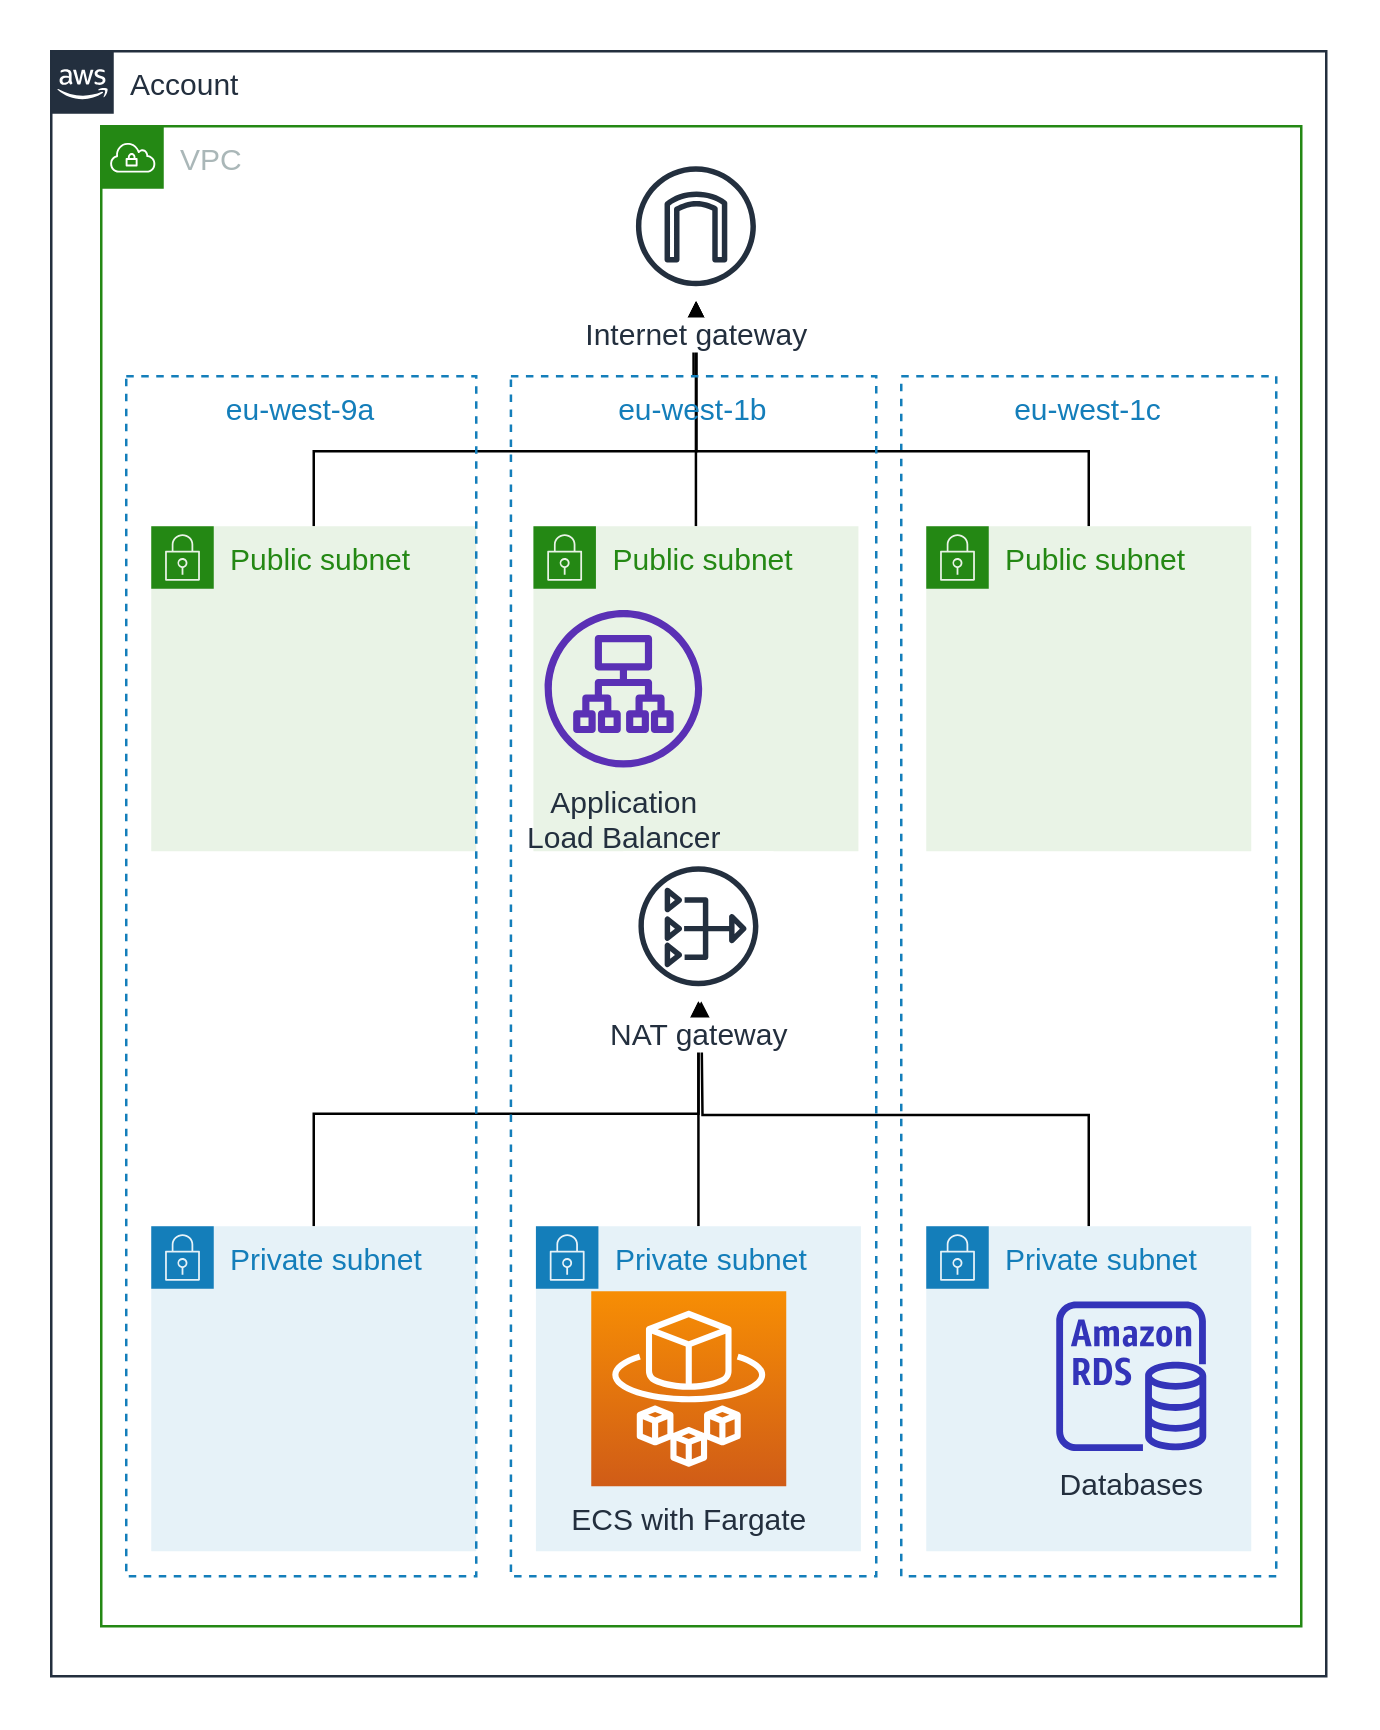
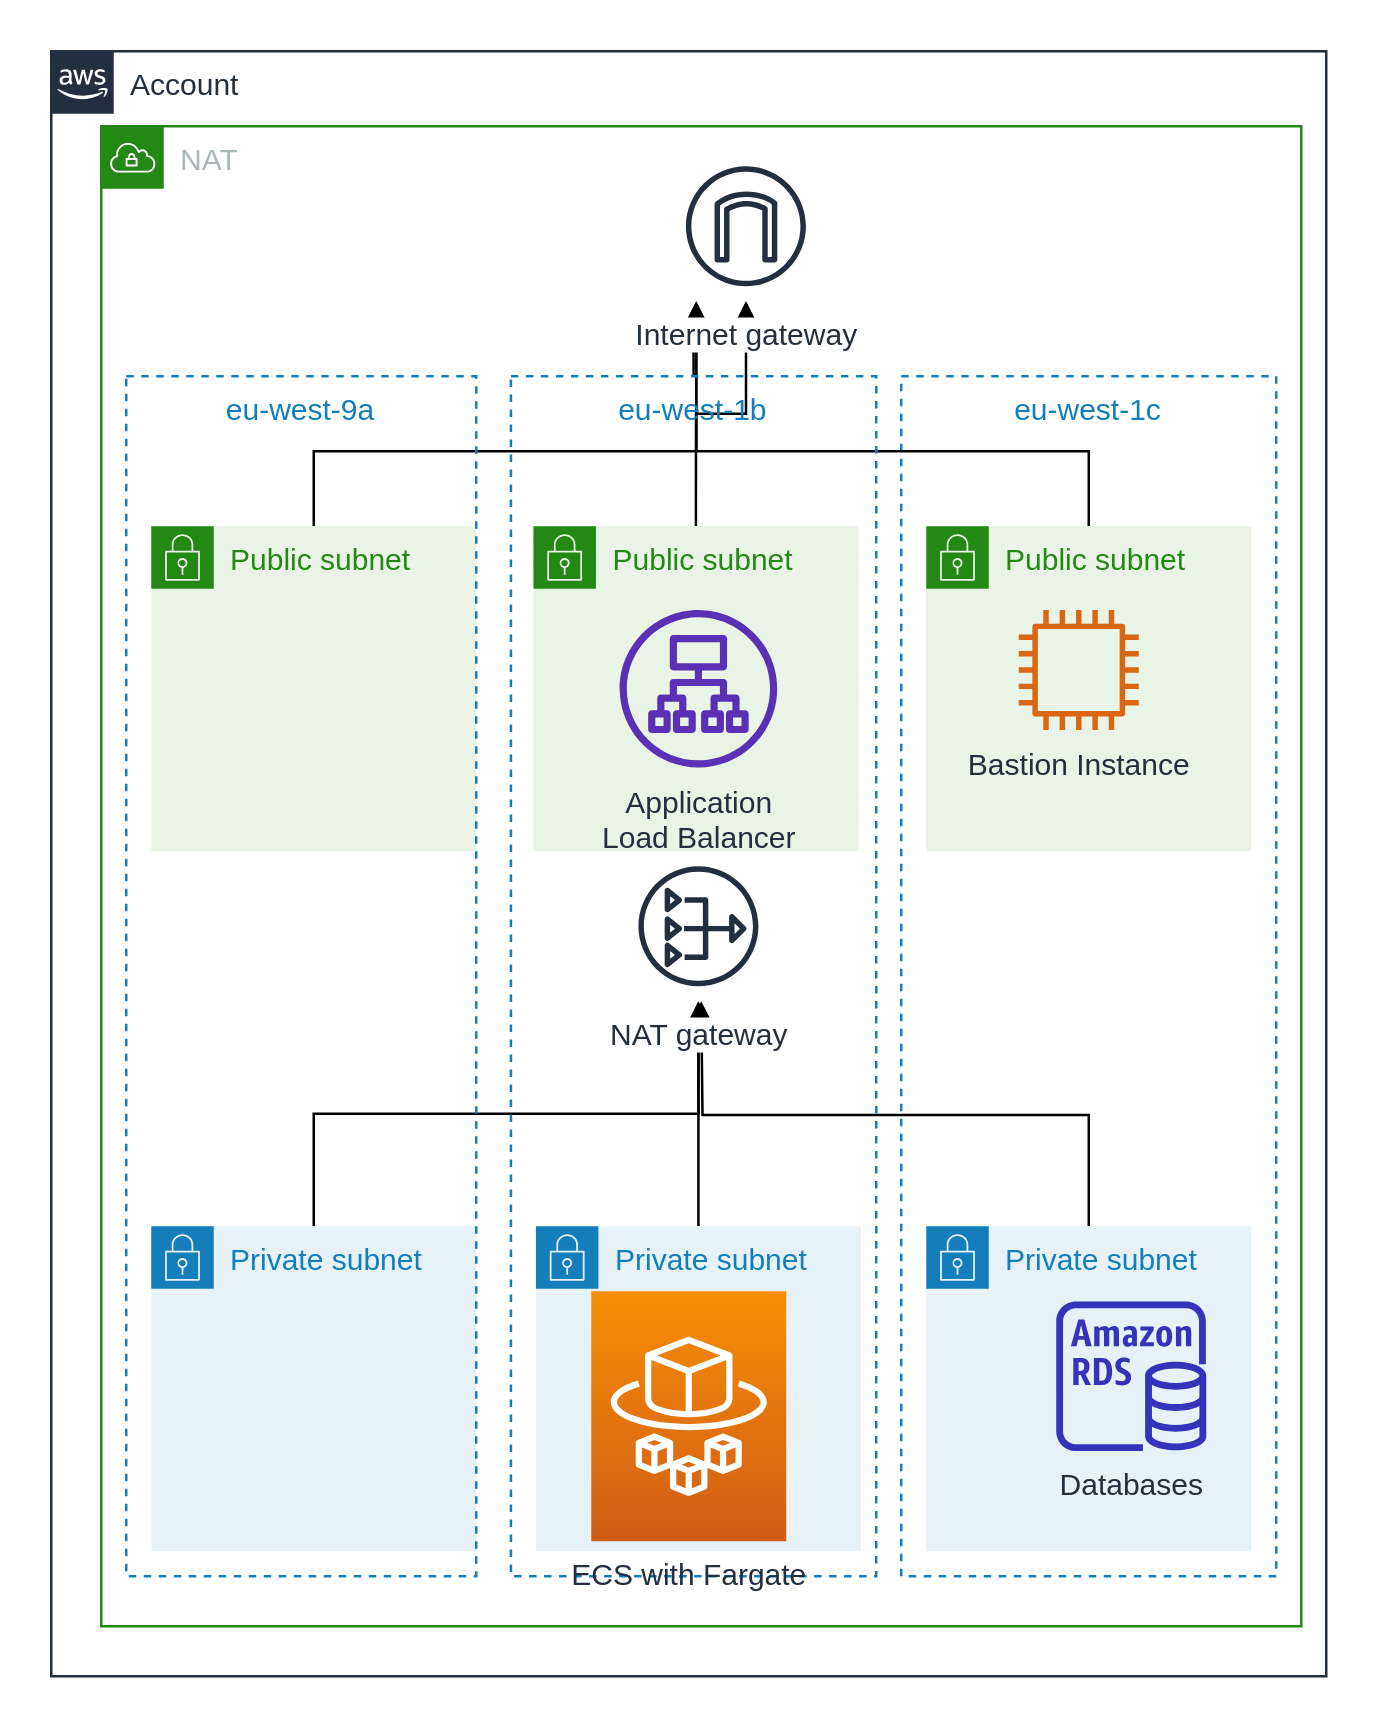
  <mxCell id="0" />
  <mxCell id="1" parent="0" />
  <mxCell id="2" value="Account" style="points=[[0,0],[0.25,0],[0.5,0],[0.75,0],[1,0],[1,0.25],[1,0.5],[1,0.75],[1,1],[0.75,1],[0.5,1],[0.25,1],[0,1],[0,0.75],[0,0.5],[0,0.25]];outlineConnect=0;gradientColor=none;html=1;whiteSpace=wrap;fontSize=12;fontStyle=0;shape=mxgraph.aws4.group;grIcon=mxgraph.aws4.group_aws_cloud_alt;strokeColor=#232F3E;fillColor=none;verticalAlign=top;align=left;spacingLeft=30;fontColor=#232F3E;dashed=0;" parent="1" vertex="1"><mxGeometry x="20" y="20" width="510" height="650" as="geometry" /></mxCell>
- <mxCell id="3" value="VPC" style="points=[[0,0],[0.25,0],[0.5,0],[0.75,0],[1,0],[1,0.25],[1,0.5],[1,0.75],[1,1],[0.75,1],[0.5,1],[0.25,1],[0,1],[0,0.75],[0,0.5],[0,0.25]];outlineConnect=0;gradientColor=none;html=1;whiteSpace=wrap;fontSize=12;fontStyle=0;shape=mxgraph.aws4.group;grIcon=mxgraph.aws4.group_vpc;strokeColor=#248814;fillColor=none;verticalAlign=top;align=left;spacingLeft=30;fontColor=#AAB7B8;dashed=0;" parent="1" vertex="1"><mxGeometry x="40" y="50" width="480" height="600" as="geometry" /></mxCell>
+ <mxCell id="3" value="NAT" style="points=[[0,0],[0.25,0],[0.5,0],[0.75,0],[1,0],[1,0.25],[1,0.5],[1,0.75],[1,1],[0.75,1],[0.5,1],[0.25,1],[0,1],[0,0.75],[0,0.5],[0,0.25]];outlineConnect=0;gradientColor=none;html=1;whiteSpace=wrap;fontSize=12;fontStyle=0;shape=mxgraph.aws4.group;grIcon=mxgraph.aws4.group_vpc;strokeColor=#248814;fillColor=none;verticalAlign=top;align=left;spacingLeft=30;fontColor=#AAB7B8;dashed=0;" parent="1" vertex="1"><mxGeometry x="40" y="50" width="480" height="600" as="geometry" /></mxCell>
  <mxCell id="4" value="eu-west-1c" style="fillColor=none;strokeColor=#147EBA;dashed=1;verticalAlign=top;fontStyle=0;fontColor=#147EBA;" parent="1" vertex="1"><mxGeometry x="360" y="150" width="150" height="480" as="geometry" /></mxCell>
  <mxCell id="5" style="edgeStyle=orthogonalEdgeStyle;rounded=0;orthogonalLoop=1;jettySize=auto;html=1;exitX=0.5;exitY=0;exitDx=0;exitDy=0;" parent="1" source="9" target="18" edge="1"><mxGeometry relative="1" as="geometry" /></mxCell>
  <mxCell id="6" style="edgeStyle=orthogonalEdgeStyle;rounded=0;orthogonalLoop=1;jettySize=auto;html=1;exitX=0.5;exitY=0;exitDx=0;exitDy=0;" parent="1" source="8" target="18" edge="1"><mxGeometry relative="1" as="geometry" /></mxCell>
  <mxCell id="7" style="edgeStyle=orthogonalEdgeStyle;rounded=0;orthogonalLoop=1;jettySize=auto;html=1;exitX=0.5;exitY=0;exitDx=0;exitDy=0;" parent="1" source="10" edge="1"><mxGeometry relative="1" as="geometry"><mxPoint x="280" y="400" as="targetPoint" /></mxGeometry></mxCell>
  <mxCell id="8" value="Private subnet" style="points=[[0,0],[0.25,0],[0.5,0],[0.75,0],[1,0],[1,0.25],[1,0.5],[1,0.75],[1,1],[0.75,1],[0.5,1],[0.25,1],[0,1],[0,0.75],[0,0.5],[0,0.25]];outlineConnect=0;gradientColor=none;html=1;whiteSpace=wrap;fontSize=12;fontStyle=0;shape=mxgraph.aws4.group;grIcon=mxgraph.aws4.group_security_group;grStroke=0;strokeColor=#147EBA;fillColor=#E6F2F8;verticalAlign=top;align=left;spacingLeft=30;fontColor=#147EBA;dashed=0;" parent="1" vertex="1"><mxGeometry x="60" y="490" width="130" height="130" as="geometry" /></mxCell>
  <mxCell id="9" value="Private subnet" style="points=[[0,0],[0.25,0],[0.5,0],[0.75,0],[1,0],[1,0.25],[1,0.5],[1,0.75],[1,1],[0.75,1],[0.5,1],[0.25,1],[0,1],[0,0.75],[0,0.5],[0,0.25]];outlineConnect=0;gradientColor=none;html=1;whiteSpace=wrap;fontSize=12;fontStyle=0;shape=mxgraph.aws4.group;grIcon=mxgraph.aws4.group_security_group;grStroke=0;strokeColor=#147EBA;fillColor=#E6F2F8;verticalAlign=top;align=left;spacingLeft=30;fontColor=#147EBA;dashed=0;" parent="1" vertex="1"><mxGeometry x="213.87" y="490" width="130" height="130" as="geometry" /></mxCell>
  <mxCell id="10" value="Private subnet" style="points=[[0,0],[0.25,0],[0.5,0],[0.75,0],[1,0],[1,0.25],[1,0.5],[1,0.75],[1,1],[0.75,1],[0.5,1],[0.25,1],[0,1],[0,0.75],[0,0.5],[0,0.25]];outlineConnect=0;gradientColor=none;html=1;whiteSpace=wrap;fontSize=12;fontStyle=0;shape=mxgraph.aws4.group;grIcon=mxgraph.aws4.group_security_group;grStroke=0;strokeColor=#147EBA;fillColor=#E6F2F8;verticalAlign=top;align=left;spacingLeft=30;fontColor=#147EBA;dashed=0;" parent="1" vertex="1"><mxGeometry x="370" y="490" width="130" height="130" as="geometry" /></mxCell>
  <mxCell id="11" style="edgeStyle=orthogonalEdgeStyle;rounded=0;orthogonalLoop=1;jettySize=auto;html=1;exitX=0.5;exitY=0;exitDx=0;exitDy=0;" parent="1" source="12" target="19" edge="1"><mxGeometry relative="1" as="geometry"><Array as="points"><mxPoint x="125" y="180" /><mxPoint x="278" y="180" /></Array></mxGeometry></mxCell>
  <mxCell id="12" value="Public subnet" style="points=[[0,0],[0.25,0],[0.5,0],[0.75,0],[1,0],[1,0.25],[1,0.5],[1,0.75],[1,1],[0.75,1],[0.5,1],[0.25,1],[0,1],[0,0.75],[0,0.5],[0,0.25]];outlineConnect=0;gradientColor=none;html=1;whiteSpace=wrap;fontSize=12;fontStyle=0;shape=mxgraph.aws4.group;grIcon=mxgraph.aws4.group_security_group;grStroke=0;strokeColor=#248814;fillColor=#E9F3E6;verticalAlign=top;align=left;spacingLeft=30;fontColor=#248814;dashed=0;" parent="1" vertex="1"><mxGeometry x="60" y="210" width="130" height="130" as="geometry" /></mxCell>
  <mxCell id="13" style="edgeStyle=orthogonalEdgeStyle;rounded=0;orthogonalLoop=1;jettySize=auto;html=1;exitX=0.5;exitY=0;exitDx=0;exitDy=0;" parent="1" source="14" target="19" edge="1"><mxGeometry relative="1" as="geometry" /></mxCell>
  <mxCell id="14" value="Public subnet" style="points=[[0,0],[0.25,0],[0.5,0],[0.75,0],[1,0],[1,0.25],[1,0.5],[1,0.75],[1,1],[0.75,1],[0.5,1],[0.25,1],[0,1],[0,0.75],[0,0.5],[0,0.25]];outlineConnect=0;gradientColor=none;html=1;whiteSpace=wrap;fontSize=12;fontStyle=0;shape=mxgraph.aws4.group;grIcon=mxgraph.aws4.group_security_group;grStroke=0;strokeColor=#248814;fillColor=#E9F3E6;verticalAlign=top;align=left;spacingLeft=30;fontColor=#248814;dashed=0;" parent="1" vertex="1"><mxGeometry x="212.87" y="210" width="130" height="130" as="geometry" /></mxCell>
  <mxCell id="15" style="edgeStyle=orthogonalEdgeStyle;rounded=0;orthogonalLoop=1;jettySize=auto;html=1;exitX=0.5;exitY=0;exitDx=0;exitDy=0;endArrow=open;" parent="1" source="21" target="19" edge="1"><mxGeometry relative="1" as="geometry" /></mxCell>
  <mxCell id="16" style="edgeStyle=orthogonalEdgeStyle;rounded=0;orthogonalLoop=1;jettySize=auto;html=1;exitX=0.5;exitY=0;exitDx=0;exitDy=0;" parent="1" source="17" target="19" edge="1"><mxGeometry relative="1" as="geometry"><Array as="points"><mxPoint x="435" y="180" /><mxPoint x="278" y="180" /></Array></mxGeometry></mxCell>
  <mxCell id="17" value="Public subnet" style="points=[[0,0],[0.25,0],[0.5,0],[0.75,0],[1,0],[1,0.25],[1,0.5],[1,0.75],[1,1],[0.75,1],[0.5,1],[0.25,1],[0,1],[0,0.75],[0,0.5],[0,0.25]];outlineConnect=0;gradientColor=none;html=1;whiteSpace=wrap;fontSize=12;fontStyle=0;shape=mxgraph.aws4.group;grIcon=mxgraph.aws4.group_security_group;grStroke=0;strokeColor=#248814;fillColor=#E9F3E6;verticalAlign=top;align=left;spacingLeft=30;fontColor=#248814;dashed=0;" parent="1" vertex="1"><mxGeometry x="370" y="210" width="130" height="130" as="geometry" /></mxCell>
  <mxCell id="18" value="&lt;span style=&quot;background-color: rgb(255 , 255 , 255)&quot;&gt;NAT gateway&lt;/span&gt;" style="outlineConnect=0;fontColor=#232F3E;gradientColor=none;strokeColor=#232F3E;fillColor=#ffffff;dashed=0;verticalLabelPosition=bottom;verticalAlign=top;align=center;html=1;fontSize=12;fontStyle=0;aspect=fixed;shape=mxgraph.aws4.resourceIcon;resIcon=mxgraph.aws4.nat_gateway;" parent="1" vertex="1"><mxGeometry x="248.87" y="340" width="60" height="60" as="geometry" /></mxCell>
- <mxCell id="19" value="&lt;span style=&quot;background-color: rgb(255 , 255 , 255)&quot;&gt;Internet gateway&lt;/span&gt;" style="outlineConnect=0;fontColor=#232F3E;gradientColor=none;strokeColor=#232F3E;fillColor=#ffffff;dashed=0;verticalLabelPosition=bottom;verticalAlign=top;align=center;html=1;fontSize=12;fontStyle=0;aspect=fixed;shape=mxgraph.aws4.resourceIcon;resIcon=mxgraph.aws4.internet_gateway;" parent="1" vertex="1"><mxGeometry x="247.87" y="60" width="60" height="60" as="geometry" /></mxCell>
+ <mxCell id="19" value="&lt;span style=&quot;background-color: rgb(255 , 255 , 255)&quot;&gt;Internet gateway&lt;/span&gt;" style="outlineConnect=0;fontColor=#232F3E;gradientColor=none;strokeColor=#232F3E;fillColor=#ffffff;dashed=0;verticalLabelPosition=bottom;verticalAlign=top;align=center;html=1;fontSize=12;fontStyle=0;aspect=fixed;shape=mxgraph.aws4.resourceIcon;resIcon=mxgraph.aws4.internet_gateway;" parent="1" vertex="1"><mxGeometry x="247.87" y="60" width="100" height="60" as="geometry" /></mxCell>
  <mxCell id="20" value="eu-west-9a" style="fillColor=none;strokeColor=#147EBA;dashed=1;verticalAlign=top;fontStyle=0;fontColor=#147EBA;" parent="1" vertex="1"><mxGeometry x="50" y="150" width="140" height="480" as="geometry" /></mxCell>
  <mxCell id="21" value="eu-west-1b" style="fillColor=none;strokeColor=#147EBA;dashed=1;verticalAlign=top;fontStyle=0;fontColor=#147EBA;" parent="1" vertex="1"><mxGeometry x="203.87" y="150" width="146.13" height="480" as="geometry" /></mxCell>
- <mxCell id="22" value="Application&lt;br&gt;Load Balancer" style="outlineConnect=0;fontColor=#232F3E;gradientColor=none;fillColor=#5A30B5;strokeColor=none;dashed=0;verticalLabelPosition=bottom;verticalAlign=top;align=center;html=1;fontSize=12;fontStyle=0;aspect=fixed;pointerEvents=1;shape=mxgraph.aws4.application_load_balancer;" parent="1" vertex="1"><mxGeometry x="217.37" y="243.5" width="63" height="63" as="geometry" /></mxCell>
+ <mxCell id="22" value="Application&lt;br&gt;Load Balancer" style="outlineConnect=0;fontColor=#232F3E;gradientColor=none;fillColor=#5A30B5;strokeColor=none;dashed=0;verticalLabelPosition=bottom;verticalAlign=top;align=center;html=1;fontSize=12;fontStyle=0;aspect=fixed;pointerEvents=1;shape=mxgraph.aws4.application_load_balancer;" parent="1" vertex="1"><mxGeometry x="247.37" y="243.5" width="63" height="63" as="geometry" /></mxCell>
  <mxCell id="23" value="Databases" style="outlineConnect=0;fontColor=#232F3E;gradientColor=none;fillColor=#3334B9;strokeColor=none;dashed=0;verticalLabelPosition=bottom;verticalAlign=top;align=center;html=1;fontSize=12;fontStyle=0;aspect=fixed;pointerEvents=1;shape=mxgraph.aws4.rds_instance;" parent="1" vertex="1"><mxGeometry x="422" y="520" width="60" height="60" as="geometry" /></mxCell>
- <mxCell id="24" value="ECS with Fargate" style="outlineConnect=0;fontColor=#232F3E;gradientColor=#F78E04;gradientDirection=north;fillColor=#D05C17;strokeColor=#ffffff;dashed=0;verticalLabelPosition=bottom;verticalAlign=top;align=center;html=1;fontSize=12;fontStyle=0;aspect=fixed;shape=mxgraph.aws4.resourceIcon;resIcon=mxgraph.aws4.fargate;" vertex="1" parent="1"><mxGeometry x="236" y="516" width="78" height="78" as="geometry" /></mxCell>
+ <mxCell id="24" value="ECS with Fargate" style="outlineConnect=0;fontColor=#232F3E;gradientColor=#F78E04;gradientDirection=north;fillColor=#D05C17;strokeColor=#ffffff;dashed=0;verticalLabelPosition=bottom;verticalAlign=top;align=center;html=1;fontSize=12;fontStyle=0;aspect=fixed;shape=mxgraph.aws4.resourceIcon;resIcon=mxgraph.aws4.fargate;" vertex="1" parent="1"><mxGeometry x="236" y="516" width="78" height="100" as="geometry" /></mxCell>
+ <mxCell id="25" value="Bastion Instance" style="outlineConnect=0;fontColor=#232F3E;gradientColor=none;fillColor=#D86613;strokeColor=none;dashed=0;verticalLabelPosition=bottom;verticalAlign=top;align=center;html=1;fontSize=12;fontStyle=0;aspect=fixed;pointerEvents=1;shape=mxgraph.aws4.instance2;" vertex="1" parent="1"><mxGeometry x="407" y="243.5" width="48" height="48" as="geometry" /></mxCell>
